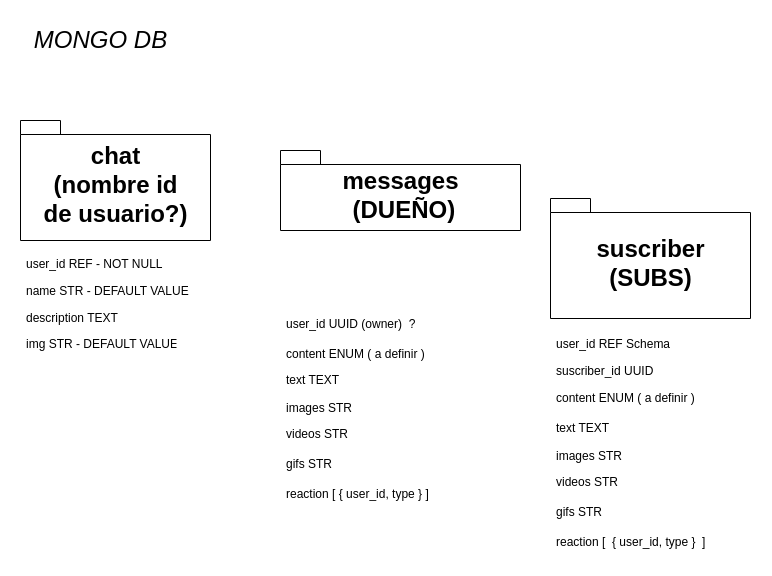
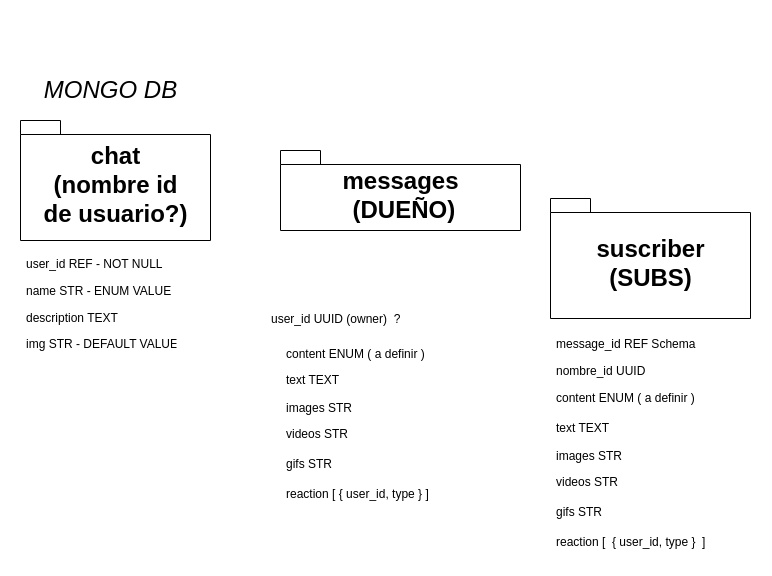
  <mxCell id="0" />
  <mxCell id="1" parent="0" />
  <mxCell id="2" value="chat &lt;br&gt;(nombre id&lt;br&gt;de usuario?)&lt;br&gt;" style="shape=folder;fontStyle=1;spacingTop=10;tabWidth=40;tabHeight=14;tabPosition=left;html=1;fontSize=24;" parent="1" vertex="1"><mxGeometry x="20" y="120" width="190" height="120" as="geometry" /></mxCell>
  <mxCell id="3" value="messages&lt;br&gt;&amp;nbsp;(DUEÑO)" style="shape=folder;fontStyle=1;spacingTop=10;tabWidth=40;tabHeight=14;tabPosition=left;html=1;fontSize=24;" parent="1" vertex="1"><mxGeometry x="280" y="150" width="240" height="80" as="geometry" /></mxCell>
- <mxCell id="4" value="&lt;span style=&quot;font-size: 24px;&quot;&gt;&lt;i&gt;MONGO DB&lt;/i&gt;&lt;/span&gt;" style="text;html=1;align=center;verticalAlign=middle;resizable=0;points=[];autosize=1;strokeColor=none;fillColor=none;" parent="1" vertex="1"><mxGeometry x="20" y="20" width="160" height="40" as="geometry" /></mxCell>
+ <mxCell id="4" value="&lt;span style=&quot;font-size: 24px;&quot;&gt;&lt;i&gt;MONGO DB&lt;/i&gt;&lt;/span&gt;" style="text;html=1;align=center;verticalAlign=middle;resizable=0;points=[];autosize=1;strokeColor=none;fillColor=none;" parent="1" vertex="1"><mxGeometry x="30" y="70" width="160" height="40" as="geometry" /></mxCell>
  <mxCell id="5" value="user_id REF - NOT NULL" style="text;strokeColor=none;fillColor=none;align=left;verticalAlign=top;spacingLeft=4;spacingRight=4;overflow=hidden;rotatable=0;points=[[0,0.5],[1,0.5]];portConstraint=eastwest;" parent="1" vertex="1"><mxGeometry x="20" y="250" width="160" height="26" as="geometry" /></mxCell>
- <mxCell id="6" value="user_id UUID (owner)  ?" style="text;strokeColor=none;fillColor=none;align=left;verticalAlign=top;spacingLeft=4;spacingRight=4;overflow=hidden;rotatable=0;points=[[0,0.5],[1,0.5]];portConstraint=eastwest;" parent="1" vertex="1"><mxGeometry x="280" y="310" width="160" height="26" as="geometry" /></mxCell>
+ <mxCell id="6" value="user_id UUID (owner)  ?" style="text;strokeColor=none;fillColor=none;align=left;verticalAlign=top;spacingLeft=4;spacingRight=4;overflow=hidden;rotatable=0;points=[[0,0.5],[1,0.5]];portConstraint=eastwest;" parent="1" vertex="1"><mxGeometry x="265" y="305" width="160" height="26" as="geometry" /></mxCell>
  <mxCell id="7" value="images STR " style="text;strokeColor=none;fillColor=none;align=left;verticalAlign=top;spacingLeft=4;spacingRight=4;overflow=hidden;rotatable=0;points=[[0,0.5],[1,0.5]];portConstraint=eastwest;" parent="1" vertex="1"><mxGeometry x="280" y="394" width="160" height="26" as="geometry" /></mxCell>
  <mxCell id="8" value="content ENUM ( a definir )" style="text;strokeColor=none;fillColor=none;align=left;verticalAlign=top;spacingLeft=4;spacingRight=4;overflow=hidden;rotatable=0;points=[[0,0.5],[1,0.5]];portConstraint=eastwest;" parent="1" vertex="1"><mxGeometry x="280" y="340" width="160" height="20" as="geometry" /></mxCell>
  <mxCell id="9" value="videos STR" style="text;strokeColor=none;fillColor=none;align=left;verticalAlign=top;spacingLeft=4;spacingRight=4;overflow=hidden;rotatable=0;points=[[0,0.5],[1,0.5]];portConstraint=eastwest;" parent="1" vertex="1"><mxGeometry x="280" y="420" width="160" height="26" as="geometry" /></mxCell>
  <mxCell id="10" value="gifs STR" style="text;strokeColor=none;fillColor=none;align=left;verticalAlign=top;spacingLeft=4;spacingRight=4;overflow=hidden;rotatable=0;points=[[0,0.5],[1,0.5]];portConstraint=eastwest;" parent="1" vertex="1"><mxGeometry x="280" y="450" width="160" height="26" as="geometry" /></mxCell>
  <mxCell id="11" value="reaction [ { user_id, type } ]" style="text;strokeColor=none;fillColor=none;align=left;verticalAlign=top;spacingLeft=4;spacingRight=4;overflow=hidden;rotatable=0;points=[[0,0.5],[1,0.5]];portConstraint=eastwest;" parent="1" vertex="1"><mxGeometry x="280" y="480" width="160" height="26" as="geometry" /></mxCell>
  <mxCell id="12" value="suscriber&lt;br&gt;(SUBS)" style="shape=folder;fontStyle=1;spacingTop=10;tabWidth=40;tabHeight=14;tabPosition=left;html=1;fontSize=24;" parent="1" vertex="1"><mxGeometry x="550" y="198" width="200" height="120" as="geometry" /></mxCell>
- <mxCell id="13" value="suscriber_id UUID" style="text;strokeColor=none;fillColor=none;align=left;verticalAlign=top;spacingLeft=4;spacingRight=4;overflow=hidden;rotatable=0;points=[[0,0.5],[1,0.5]];portConstraint=eastwest;" parent="1" vertex="1"><mxGeometry x="550" y="357" width="160" height="26" as="geometry" /></mxCell>
+ <mxCell id="13" value="nombre_id UUID" style="text;strokeColor=none;fillColor=none;align=left;verticalAlign=top;spacingLeft=4;spacingRight=4;overflow=hidden;rotatable=0;points=[[0,0.5],[1,0.5]];portConstraint=eastwest;" parent="1" vertex="1"><mxGeometry x="550" y="357" width="160" height="26" as="geometry" /></mxCell>
  <mxCell id="14" value="content ENUM ( a definir )" style="text;strokeColor=none;fillColor=none;align=left;verticalAlign=top;spacingLeft=4;spacingRight=4;overflow=hidden;rotatable=0;points=[[0,0.5],[1,0.5]];portConstraint=eastwest;" parent="1" vertex="1"><mxGeometry x="550" y="384" width="160" height="20" as="geometry" /></mxCell>
  <mxCell id="15" value="images STR " style="text;strokeColor=none;fillColor=none;align=left;verticalAlign=top;spacingLeft=4;spacingRight=4;overflow=hidden;rotatable=0;points=[[0,0.5],[1,0.5]];portConstraint=eastwest;" parent="1" vertex="1"><mxGeometry x="550" y="442" width="160" height="26" as="geometry" /></mxCell>
  <mxCell id="16" value="videos STR" style="text;strokeColor=none;fillColor=none;align=left;verticalAlign=top;spacingLeft=4;spacingRight=4;overflow=hidden;rotatable=0;points=[[0,0.5],[1,0.5]];portConstraint=eastwest;" parent="1" vertex="1"><mxGeometry x="550" y="468" width="160" height="26" as="geometry" /></mxCell>
  <mxCell id="17" value="gifs STR" style="text;strokeColor=none;fillColor=none;align=left;verticalAlign=top;spacingLeft=4;spacingRight=4;overflow=hidden;rotatable=0;points=[[0,0.5],[1,0.5]];portConstraint=eastwest;" parent="1" vertex="1"><mxGeometry x="550" y="498" width="160" height="26" as="geometry" /></mxCell>
  <mxCell id="18" value="reaction [  { user_id, type }  ]" style="text;strokeColor=none;fillColor=none;align=left;verticalAlign=top;spacingLeft=4;spacingRight=4;overflow=hidden;rotatable=0;points=[[0,0.5],[1,0.5]];portConstraint=eastwest;" parent="1" vertex="1"><mxGeometry x="550" y="528" width="160" height="26" as="geometry" /></mxCell>
- <mxCell id="19" value="name STR - DEFAULT VALUE" style="text;strokeColor=none;fillColor=none;align=left;verticalAlign=top;spacingLeft=4;spacingRight=4;overflow=hidden;rotatable=0;points=[[0,0.5],[1,0.5]];portConstraint=eastwest;" parent="1" vertex="1"><mxGeometry x="20" y="277" width="180" height="26" as="geometry" /></mxCell>
+ <mxCell id="19" value="name STR - ENUM VALUE" style="text;strokeColor=none;fillColor=none;align=left;verticalAlign=top;spacingLeft=4;spacingRight=4;overflow=hidden;rotatable=0;points=[[0,0.5],[1,0.5]];portConstraint=eastwest;" parent="1" vertex="1"><mxGeometry x="20" y="277" width="180" height="26" as="geometry" /></mxCell>
  <mxCell id="20" value="description TEXT" style="text;strokeColor=none;fillColor=none;align=left;verticalAlign=top;spacingLeft=4;spacingRight=4;overflow=hidden;rotatable=0;points=[[0,0.5],[1,0.5]];portConstraint=eastwest;" parent="1" vertex="1"><mxGeometry x="20" y="304" width="160" height="26" as="geometry" /></mxCell>
  <mxCell id="21" value="img STR - DEFAULT VALUE" style="text;strokeColor=none;fillColor=none;align=left;verticalAlign=top;spacingLeft=4;spacingRight=4;overflow=hidden;rotatable=0;points=[[0,0.5],[1,0.5]];portConstraint=eastwest;" parent="1" vertex="1"><mxGeometry x="20" y="330" width="160" height="26" as="geometry" /></mxCell>
  <mxCell id="22" value="text TEXT" style="text;strokeColor=none;fillColor=none;align=left;verticalAlign=top;spacingLeft=4;spacingRight=4;overflow=hidden;rotatable=0;points=[[0,0.5],[1,0.5]];portConstraint=eastwest;" parent="1" vertex="1"><mxGeometry x="280" y="366" width="160" height="20" as="geometry" /></mxCell>
  <mxCell id="23" value="text TEXT" style="text;strokeColor=none;fillColor=none;align=left;verticalAlign=top;spacingLeft=4;spacingRight=4;overflow=hidden;rotatable=0;points=[[0,0.5],[1,0.5]];portConstraint=eastwest;" parent="1" vertex="1"><mxGeometry x="550" y="414" width="160" height="20" as="geometry" /></mxCell>
- <mxCell id="24" value="user_id REF Schema" style="text;strokeColor=none;fillColor=none;align=left;verticalAlign=top;spacingLeft=4;spacingRight=4;overflow=hidden;rotatable=0;points=[[0,0.5],[1,0.5]];portConstraint=eastwest;" parent="1" vertex="1"><mxGeometry x="550" y="330" width="160" height="26" as="geometry" /></mxCell>
+ <mxCell id="24" value="message_id REF Schema" style="text;strokeColor=none;fillColor=none;align=left;verticalAlign=top;spacingLeft=4;spacingRight=4;overflow=hidden;rotatable=0;points=[[0,0.5],[1,0.5]];portConstraint=eastwest;" parent="1" vertex="1"><mxGeometry x="550" y="330" width="160" height="26" as="geometry" /></mxCell>
